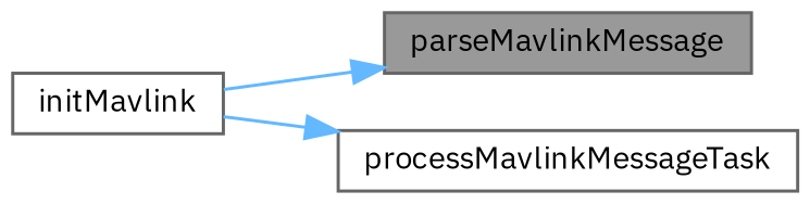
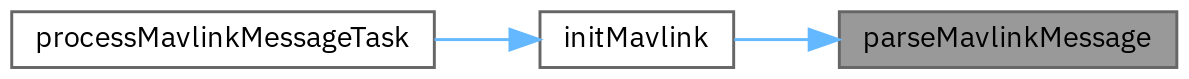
  digraph {
    fontname="IBM Plex Sans"
    rankdir=RL
    node [color=grey40 fillcolor=white fontname="IBM Plex Sans" fontsize=10 shape=box style=filled]
    edge [color=steelblue1 dir=back fontname="IBM Plex Sans" fontsize=10 labelfontname=Helvetica labelfontsize=10 style=solid]
    n1 [color=gray40 fillcolor=grey60 fontcolor=black height=0.2 label=parseMavlinkMessage width=0.4]
    n2 [height=0.2 label=initMavlink width=0.4]
    n3 [height=0.2 label=processMavlinkMessageTask width=0.4]
    n1 -> n2
-   n3 -> n2
+   n2 -> n3
  }
